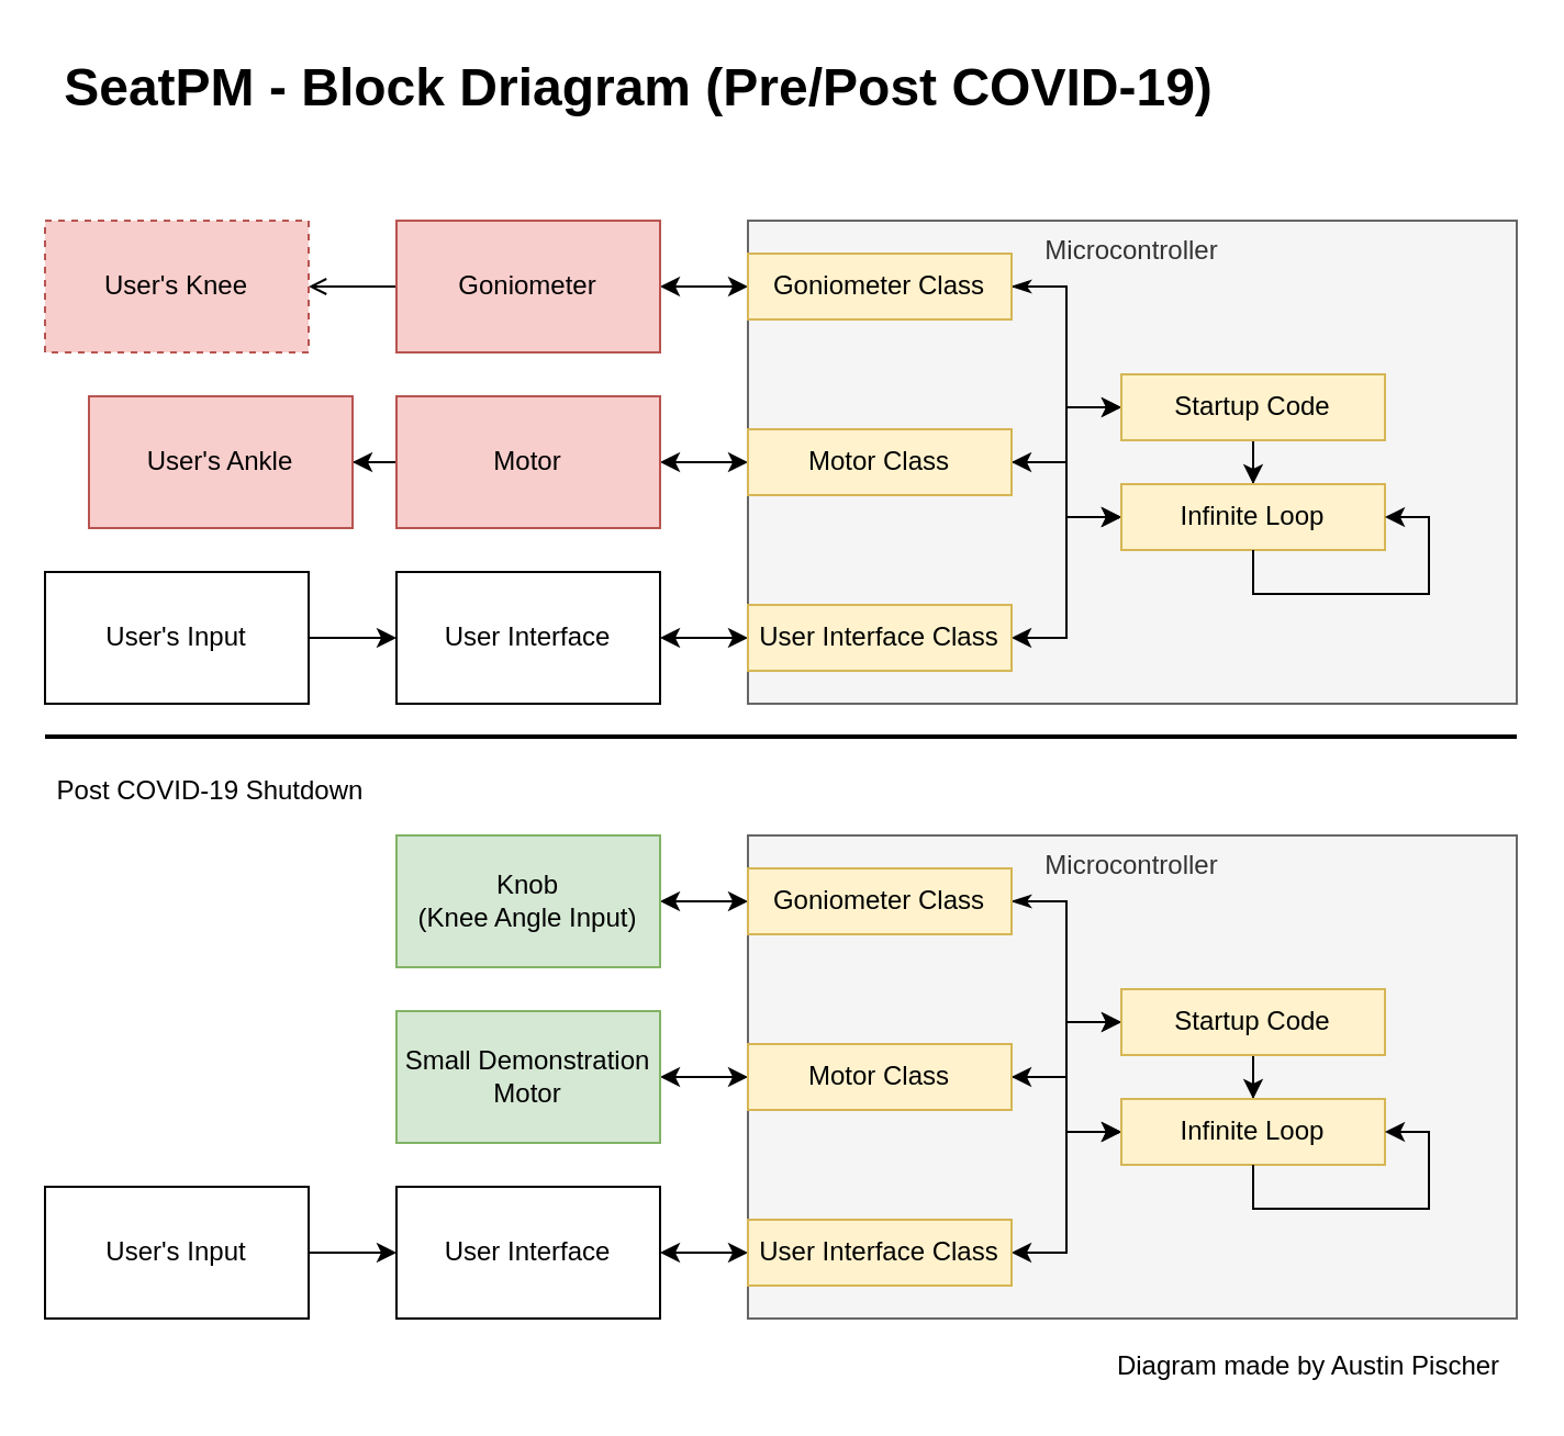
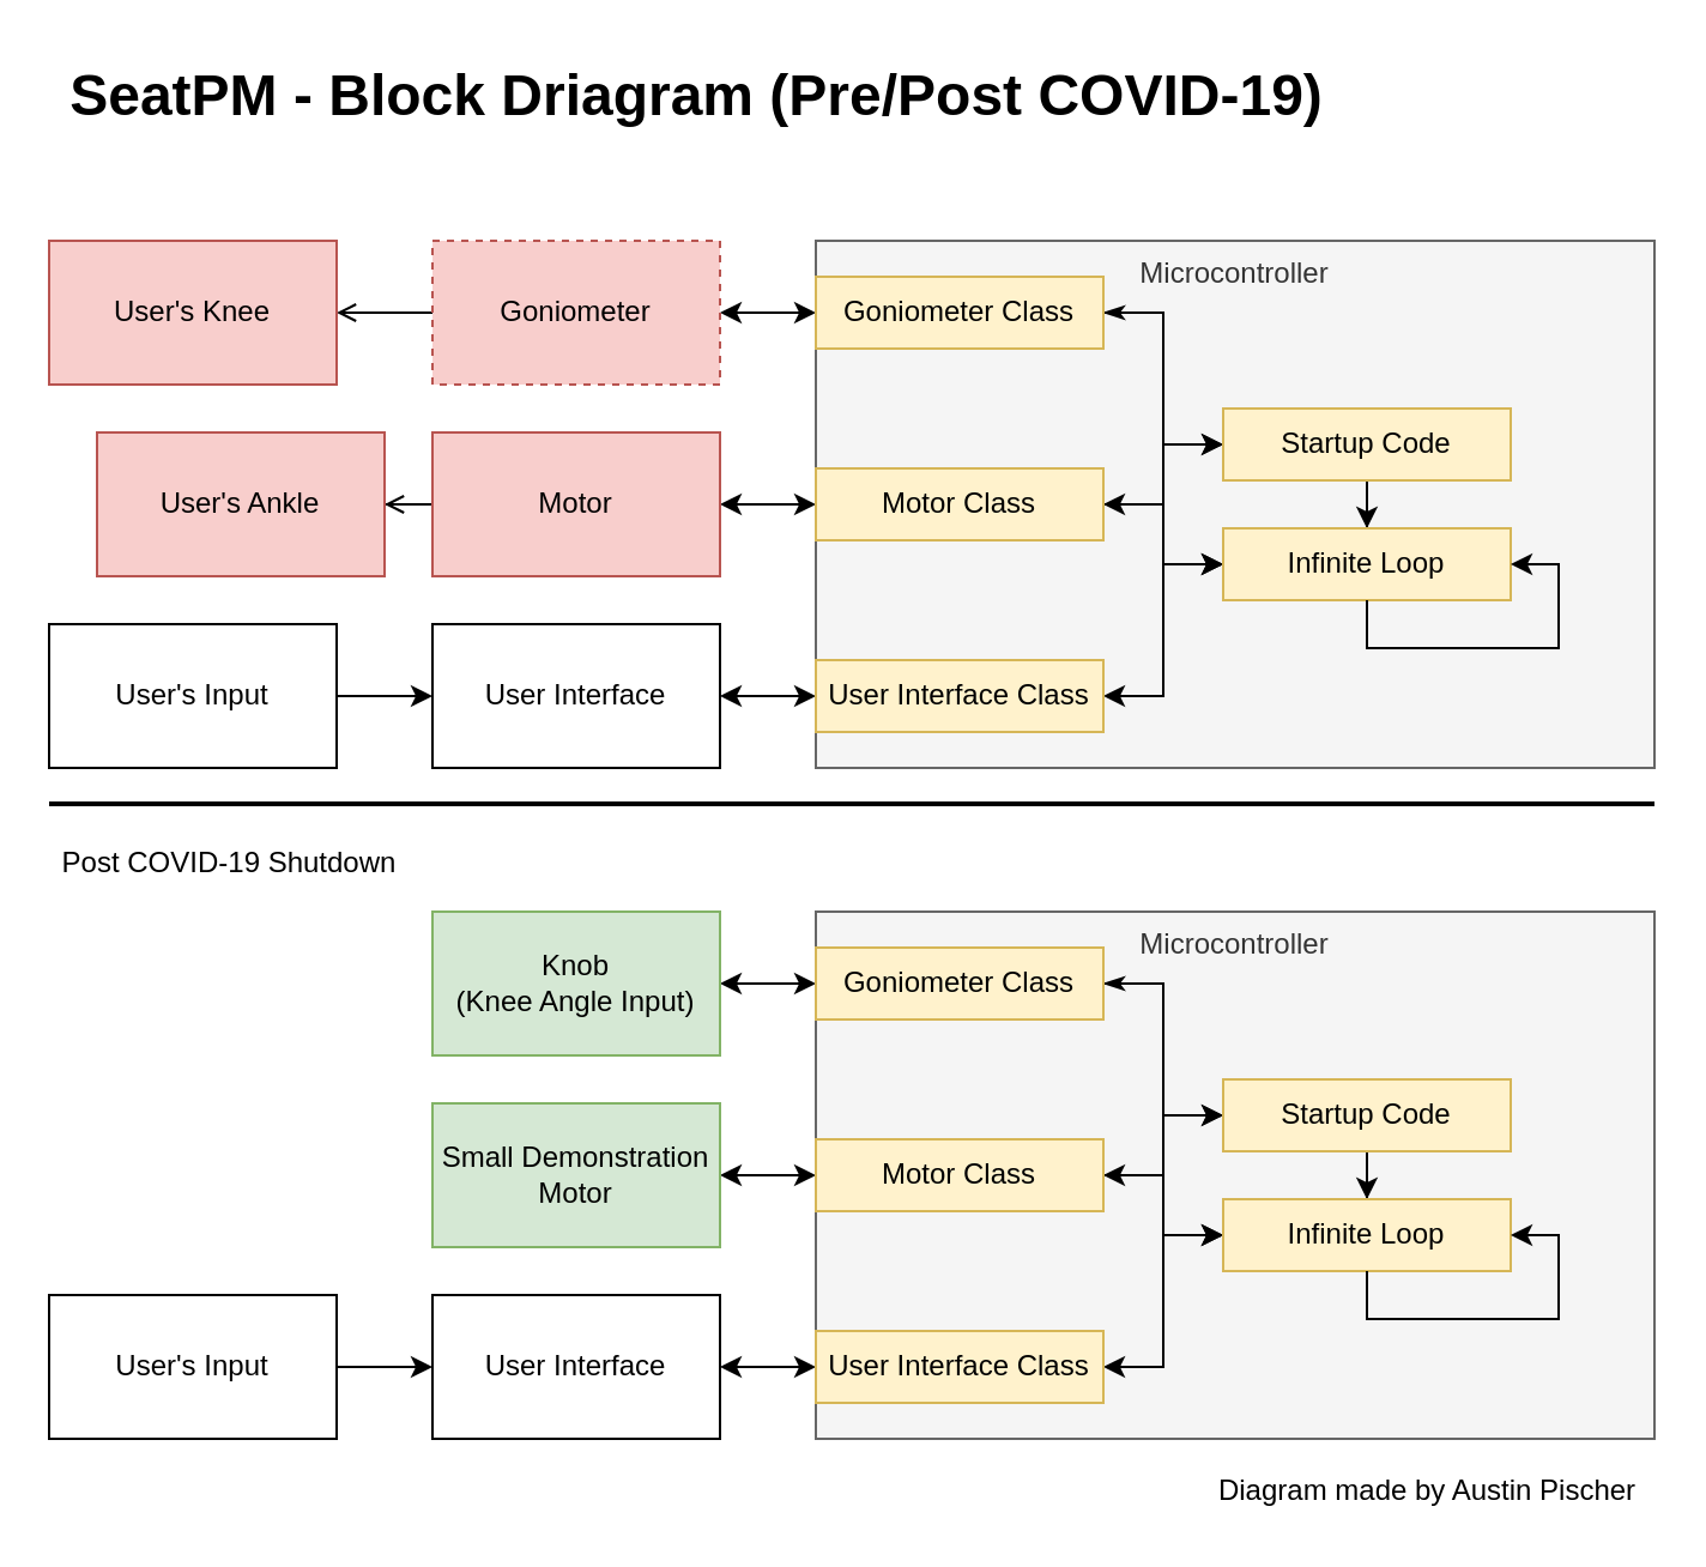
  <mxCell id="0" />
  <mxCell id="1" parent="0" />
  <mxCell id="2" value="Microcontroller" style="rounded=0;whiteSpace=wrap;html=1;verticalAlign=top;fillColor=#f5f5f5;strokeColor=#666666;fontColor=#333333;" parent="1" vertex="1"><mxGeometry x="340" y="100" width="350" height="220" as="geometry" /></mxCell>
  <mxCell id="3" value="" style="edgeStyle=orthogonalEdgeStyle;rounded=0;orthogonalLoop=1;jettySize=auto;html=1;entryX=0;entryY=0.5;entryDx=0;entryDy=0;startArrow=classic;startFill=1;" parent="1" source="5" target="17" edge="1"><mxGeometry relative="1" as="geometry" /></mxCell>
  <mxCell id="4" style="edgeStyle=orthogonalEdgeStyle;rounded=0;orthogonalLoop=1;jettySize=auto;html=1;exitX=0;exitY=0.5;exitDx=0;exitDy=0;entryX=1;entryY=0.5;entryDx=0;entryDy=0;endArrow=open;" parent="1" source="5" target="14" edge="1"><mxGeometry relative="1" as="geometry" /></mxCell>
- <mxCell id="5" value="Goniometer" style="rounded=0;whiteSpace=wrap;html=1;fillColor=#f8cecc;strokeColor=#b85450;" parent="1" vertex="1"><mxGeometry x="180" y="100" width="120" height="60" as="geometry" /></mxCell>
- <mxCell id="6" value="" style="edgeStyle=orthogonalEdgeStyle;rounded=0;orthogonalLoop=1;jettySize=auto;html=1;" parent="1" source="8" target="13" edge="1"><mxGeometry relative="1" as="geometry" /></mxCell>
+ <mxCell id="5" value="Goniometer" style="rounded=0;whiteSpace=wrap;html=1;fillColor=#f8cecc;strokeColor=#b85450;dashed=1;" parent="1" vertex="1"><mxGeometry x="180" y="100" width="120" height="60" as="geometry" /></mxCell>
+ <mxCell id="6" value="" style="edgeStyle=orthogonalEdgeStyle;rounded=0;orthogonalLoop=1;jettySize=auto;html=1;endArrow=open;" parent="1" source="8" target="13" edge="1"><mxGeometry relative="1" as="geometry" /></mxCell>
  <mxCell id="7" value="" style="edgeStyle=orthogonalEdgeStyle;rounded=0;orthogonalLoop=1;jettySize=auto;html=1;startArrow=classic;startFill=1;" parent="1" source="8" target="2" edge="1"><mxGeometry relative="1" as="geometry" /></mxCell>
  <mxCell id="8" value="Motor" style="rounded=0;whiteSpace=wrap;html=1;fillColor=#f8cecc;strokeColor=#b85450;" parent="1" vertex="1"><mxGeometry x="180" y="180" width="120" height="60" as="geometry" /></mxCell>
  <mxCell id="9" value="" style="edgeStyle=orthogonalEdgeStyle;rounded=0;orthogonalLoop=1;jettySize=auto;html=1;entryX=0;entryY=0.5;entryDx=0;entryDy=0;startArrow=classic;startFill=1;" parent="1" source="10" target="22" edge="1"><mxGeometry relative="1" as="geometry" /></mxCell>
  <mxCell id="10" value="User Interface" style="rounded=0;whiteSpace=wrap;html=1;" parent="1" vertex="1"><mxGeometry x="180" y="260" width="120" height="60" as="geometry" /></mxCell>
  <mxCell id="11" value="" style="edgeStyle=orthogonalEdgeStyle;rounded=0;orthogonalLoop=1;jettySize=auto;html=1;" parent="1" source="12" target="10" edge="1"><mxGeometry relative="1" as="geometry" /></mxCell>
  <mxCell id="12" value="User's Input" style="rounded=0;whiteSpace=wrap;html=1;" parent="1" vertex="1"><mxGeometry x="20" y="260" width="120" height="60" as="geometry" /></mxCell>
  <mxCell id="13" value="User's Ankle" style="rounded=0;whiteSpace=wrap;html=1;fillColor=#f8cecc;strokeColor=#b85450;" parent="1" vertex="1"><mxGeometry x="40" y="180" width="120" height="60" as="geometry" /></mxCell>
- <mxCell id="14" value="User's Knee" style="rounded=0;whiteSpace=wrap;html=1;fillColor=#f8cecc;strokeColor=#b85450;dashed=1;" parent="1" vertex="1"><mxGeometry x="20" y="100" width="120" height="60" as="geometry" /></mxCell>
+ <mxCell id="14" value="User's Knee" style="rounded=0;whiteSpace=wrap;html=1;fillColor=#f8cecc;strokeColor=#b85450;" parent="1" vertex="1"><mxGeometry x="20" y="100" width="120" height="60" as="geometry" /></mxCell>
  <mxCell id="15" style="edgeStyle=orthogonalEdgeStyle;rounded=0;orthogonalLoop=1;jettySize=auto;html=1;exitX=1;exitY=0.5;exitDx=0;exitDy=0;entryX=0;entryY=0.5;entryDx=0;entryDy=0;" parent="1" source="17" target="24" edge="1"><mxGeometry relative="1" as="geometry" /></mxCell>
  <mxCell id="16" style="edgeStyle=orthogonalEdgeStyle;rounded=0;orthogonalLoop=1;jettySize=auto;html=1;exitX=1;exitY=0.5;exitDx=0;exitDy=0;entryX=0;entryY=0.5;entryDx=0;entryDy=0;startArrow=classicThin;startFill=1;" parent="1" source="17" target="25" edge="1"><mxGeometry relative="1" as="geometry" /></mxCell>
  <mxCell id="17" value="Goniometer Class" style="rounded=0;whiteSpace=wrap;html=1;fillColor=#fff2cc;strokeColor=#d6b656;" parent="1" vertex="1"><mxGeometry x="340" y="115" width="120" height="30" as="geometry" /></mxCell>
  <mxCell id="18" style="edgeStyle=orthogonalEdgeStyle;rounded=0;orthogonalLoop=1;jettySize=auto;html=1;exitX=1;exitY=0.5;exitDx=0;exitDy=0;entryX=0;entryY=0.5;entryDx=0;entryDy=0;" parent="1" source="20" target="25" edge="1"><mxGeometry relative="1" as="geometry"><mxPoint x="490" y="210.034" as="targetPoint" /></mxGeometry></mxCell>
  <mxCell id="19" style="edgeStyle=orthogonalEdgeStyle;rounded=0;orthogonalLoop=1;jettySize=auto;html=1;exitX=1;exitY=0.5;exitDx=0;exitDy=0;entryX=0;entryY=0.5;entryDx=0;entryDy=0;startArrow=classic;startFill=1;" parent="1" source="20" target="24" edge="1"><mxGeometry relative="1" as="geometry" /></mxCell>
  <mxCell id="20" value="Motor Class" style="rounded=0;whiteSpace=wrap;html=1;fillColor=#fff2cc;strokeColor=#d6b656;" parent="1" vertex="1"><mxGeometry x="340" y="195" width="120" height="30" as="geometry" /></mxCell>
  <mxCell id="21" style="edgeStyle=orthogonalEdgeStyle;rounded=0;orthogonalLoop=1;jettySize=auto;html=1;exitX=1;exitY=0.5;exitDx=0;exitDy=0;entryX=0;entryY=0.5;entryDx=0;entryDy=0;startArrow=classic;startFill=1;" parent="1" source="22" target="25" edge="1"><mxGeometry relative="1" as="geometry" /></mxCell>
  <mxCell id="22" value="User Interface Class" style="rounded=0;whiteSpace=wrap;html=1;fillColor=#fff2cc;strokeColor=#d6b656;" parent="1" vertex="1"><mxGeometry x="340" y="275" width="120" height="30" as="geometry" /></mxCell>
  <mxCell id="23" style="edgeStyle=orthogonalEdgeStyle;rounded=0;orthogonalLoop=1;jettySize=auto;html=1;exitX=0.5;exitY=1;exitDx=0;exitDy=0;" parent="1" source="24" target="25" edge="1"><mxGeometry relative="1" as="geometry" /></mxCell>
  <mxCell id="24" value="Startup Code" style="rounded=0;whiteSpace=wrap;html=1;fillColor=#fff2cc;strokeColor=#d6b656;" parent="1" vertex="1"><mxGeometry x="510" y="170" width="120" height="30" as="geometry" /></mxCell>
  <mxCell id="25" value="Infinite Loop" style="rounded=0;whiteSpace=wrap;html=1;fillColor=#fff2cc;strokeColor=#d6b656;" parent="1" vertex="1"><mxGeometry x="510" y="220" width="120" height="30" as="geometry" /></mxCell>
  <mxCell id="26" style="edgeStyle=orthogonalEdgeStyle;rounded=0;orthogonalLoop=1;jettySize=auto;html=1;entryX=1;entryY=0.5;entryDx=0;entryDy=0;exitX=0.5;exitY=1;exitDx=0;exitDy=0;" parent="1" source="25" target="25" edge="1"><mxGeometry relative="1" as="geometry" /></mxCell>
  <mxCell id="27" value="Microcontroller" style="rounded=0;whiteSpace=wrap;html=1;verticalAlign=top;fillColor=#f5f5f5;strokeColor=#666666;fontColor=#333333;" vertex="1" parent="1"><mxGeometry x="340" y="380" width="350" height="220" as="geometry" /></mxCell>
  <mxCell id="28" value="" style="edgeStyle=orthogonalEdgeStyle;rounded=0;orthogonalLoop=1;jettySize=auto;html=1;entryX=0;entryY=0.5;entryDx=0;entryDy=0;startArrow=classic;startFill=1;" edge="1" parent="1" source="29" target="38"><mxGeometry relative="1" as="geometry" /></mxCell>
  <mxCell id="29" value="Knob &lt;br&gt;(Knee Angle Input)" style="rounded=0;whiteSpace=wrap;html=1;fillColor=#d5e8d4;strokeColor=#82b366;" vertex="1" parent="1"><mxGeometry x="180" y="380" width="120" height="60" as="geometry" /></mxCell>
  <mxCell id="30" value="" style="edgeStyle=orthogonalEdgeStyle;rounded=0;orthogonalLoop=1;jettySize=auto;html=1;startArrow=classic;startFill=1;" edge="1" parent="1" source="31" target="27"><mxGeometry relative="1" as="geometry" /></mxCell>
  <mxCell id="31" value="Small Demonstration Motor" style="rounded=0;whiteSpace=wrap;html=1;fillColor=#d5e8d4;strokeColor=#82b366;" vertex="1" parent="1"><mxGeometry x="180" y="460" width="120" height="60" as="geometry" /></mxCell>
  <mxCell id="32" value="" style="edgeStyle=orthogonalEdgeStyle;rounded=0;orthogonalLoop=1;jettySize=auto;html=1;entryX=0;entryY=0.5;entryDx=0;entryDy=0;startArrow=classic;startFill=1;" edge="1" parent="1" source="33" target="43"><mxGeometry relative="1" as="geometry" /></mxCell>
  <mxCell id="33" value="User Interface" style="rounded=0;whiteSpace=wrap;html=1;" vertex="1" parent="1"><mxGeometry x="180" y="540" width="120" height="60" as="geometry" /></mxCell>
  <mxCell id="34" value="" style="edgeStyle=orthogonalEdgeStyle;rounded=0;orthogonalLoop=1;jettySize=auto;html=1;" edge="1" parent="1" source="35" target="33"><mxGeometry relative="1" as="geometry" /></mxCell>
  <mxCell id="35" value="User's Input" style="rounded=0;whiteSpace=wrap;html=1;" vertex="1" parent="1"><mxGeometry x="20" y="540" width="120" height="60" as="geometry" /></mxCell>
  <mxCell id="36" style="edgeStyle=orthogonalEdgeStyle;rounded=0;orthogonalLoop=1;jettySize=auto;html=1;exitX=1;exitY=0.5;exitDx=0;exitDy=0;entryX=0;entryY=0.5;entryDx=0;entryDy=0;" edge="1" parent="1" source="38" target="45"><mxGeometry relative="1" as="geometry" /></mxCell>
  <mxCell id="37" style="edgeStyle=orthogonalEdgeStyle;rounded=0;orthogonalLoop=1;jettySize=auto;html=1;exitX=1;exitY=0.5;exitDx=0;exitDy=0;entryX=0;entryY=0.5;entryDx=0;entryDy=0;startArrow=classicThin;startFill=1;" edge="1" parent="1" source="38" target="46"><mxGeometry relative="1" as="geometry" /></mxCell>
  <mxCell id="38" value="Goniometer Class" style="rounded=0;whiteSpace=wrap;html=1;fillColor=#fff2cc;strokeColor=#d6b656;" vertex="1" parent="1"><mxGeometry x="340" y="395" width="120" height="30" as="geometry" /></mxCell>
  <mxCell id="39" style="edgeStyle=orthogonalEdgeStyle;rounded=0;orthogonalLoop=1;jettySize=auto;html=1;exitX=1;exitY=0.5;exitDx=0;exitDy=0;entryX=0;entryY=0.5;entryDx=0;entryDy=0;" edge="1" parent="1" source="41" target="46"><mxGeometry relative="1" as="geometry"><mxPoint x="490" y="490.034" as="targetPoint" /></mxGeometry></mxCell>
  <mxCell id="40" style="edgeStyle=orthogonalEdgeStyle;rounded=0;orthogonalLoop=1;jettySize=auto;html=1;exitX=1;exitY=0.5;exitDx=0;exitDy=0;entryX=0;entryY=0.5;entryDx=0;entryDy=0;startArrow=classic;startFill=1;" edge="1" parent="1" source="41" target="45"><mxGeometry relative="1" as="geometry" /></mxCell>
  <mxCell id="41" value="Motor Class" style="rounded=0;whiteSpace=wrap;html=1;fillColor=#fff2cc;strokeColor=#d6b656;" vertex="1" parent="1"><mxGeometry x="340" y="475" width="120" height="30" as="geometry" /></mxCell>
  <mxCell id="42" style="edgeStyle=orthogonalEdgeStyle;rounded=0;orthogonalLoop=1;jettySize=auto;html=1;exitX=1;exitY=0.5;exitDx=0;exitDy=0;entryX=0;entryY=0.5;entryDx=0;entryDy=0;startArrow=classic;startFill=1;" edge="1" parent="1" source="43" target="46"><mxGeometry relative="1" as="geometry" /></mxCell>
  <mxCell id="43" value="User Interface Class" style="rounded=0;whiteSpace=wrap;html=1;fillColor=#fff2cc;strokeColor=#d6b656;" vertex="1" parent="1"><mxGeometry x="340" y="555" width="120" height="30" as="geometry" /></mxCell>
  <mxCell id="44" style="edgeStyle=orthogonalEdgeStyle;rounded=0;orthogonalLoop=1;jettySize=auto;html=1;exitX=0.5;exitY=1;exitDx=0;exitDy=0;" edge="1" parent="1" source="45" target="46"><mxGeometry relative="1" as="geometry" /></mxCell>
  <mxCell id="45" value="Startup Code" style="rounded=0;whiteSpace=wrap;html=1;fillColor=#fff2cc;strokeColor=#d6b656;" vertex="1" parent="1"><mxGeometry x="510" y="450" width="120" height="30" as="geometry" /></mxCell>
  <mxCell id="46" value="Infinite Loop" style="rounded=0;whiteSpace=wrap;html=1;fillColor=#fff2cc;strokeColor=#d6b656;" vertex="1" parent="1"><mxGeometry x="510" y="500" width="120" height="30" as="geometry" /></mxCell>
  <mxCell id="47" style="edgeStyle=orthogonalEdgeStyle;rounded=0;orthogonalLoop=1;jettySize=auto;html=1;entryX=1;entryY=0.5;entryDx=0;entryDy=0;exitX=0.5;exitY=1;exitDx=0;exitDy=0;" edge="1" parent="1" source="46" target="46"><mxGeometry relative="1" as="geometry" /></mxCell>
  <mxCell id="48" value="SeatPM - Block Driagram (Pre/Post COVID-19)" style="text;strokeColor=none;fillColor=none;html=1;fontSize=24;fontStyle=1;verticalAlign=middle;align=center;" vertex="1" parent="1"><mxGeometry x="20" y="20" width="540" height="40" as="geometry" /></mxCell>
  <mxCell id="49" value="" style="line;strokeWidth=2;html=1;perimeter=backbonePerimeter;points=[];outlineConnect=0;" vertex="1" parent="1"><mxGeometry x="20" y="330" width="670" height="10" as="geometry" /></mxCell>
  <mxCell id="50" value="Post COVID-19 Shutdown" style="text;html=1;align=center;verticalAlign=middle;resizable=0;points=[];autosize=1;" vertex="1" parent="1"><mxGeometry x="20" y="350" width="150" height="20" as="geometry" /></mxCell>
  <mxCell id="51" value="Diagram made by Austin Pischer" style="text;html=1;align=center;verticalAlign=middle;resizable=0;points=[];autosize=1;" vertex="1" parent="1"><mxGeometry x="500" y="612" width="190" height="20" as="geometry" /></mxCell>
